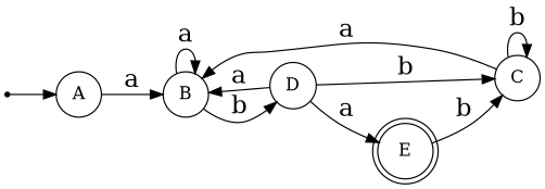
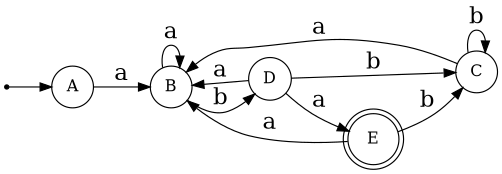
  digraph {
    compound=true
    rankdir=LR
    node [shape=circle]
    edge [fontsize="20pt"]
    start [shape=point]
    A
    B
    D
    C
    E [shape=doublecircle]
    start -> A
    A -> B [label=a]
    B -> B [label=a]
    B -> D [label=b]
    D -> B [label=a]
    D -> C [label=b]
    D -> E [label=a]
    C -> B [label=a]
    C -> C [label=b]
+   E -> B [label=a]
    E -> C [label=b]
  }
